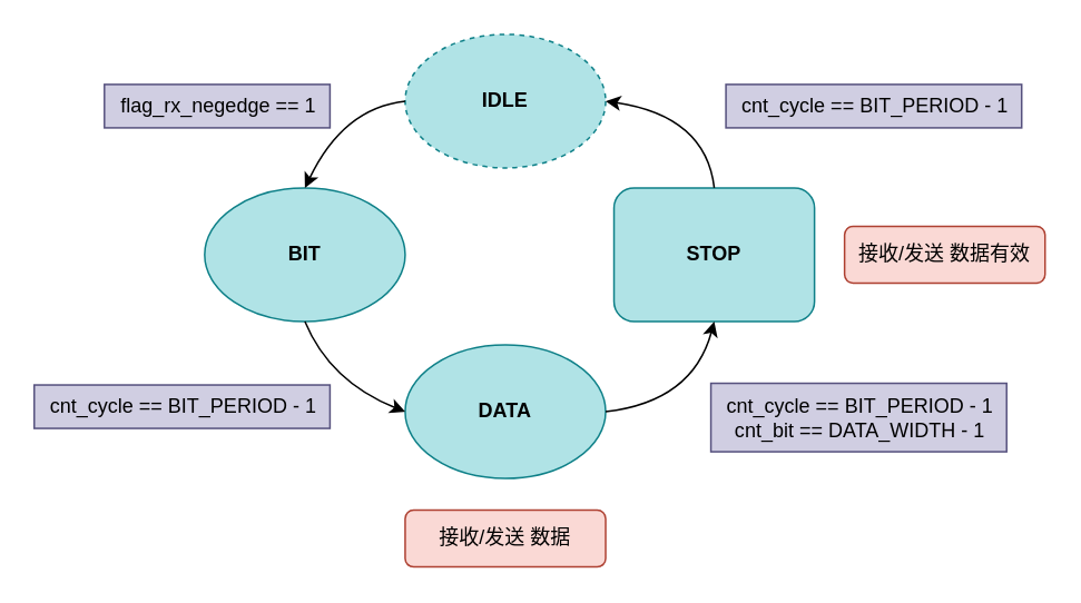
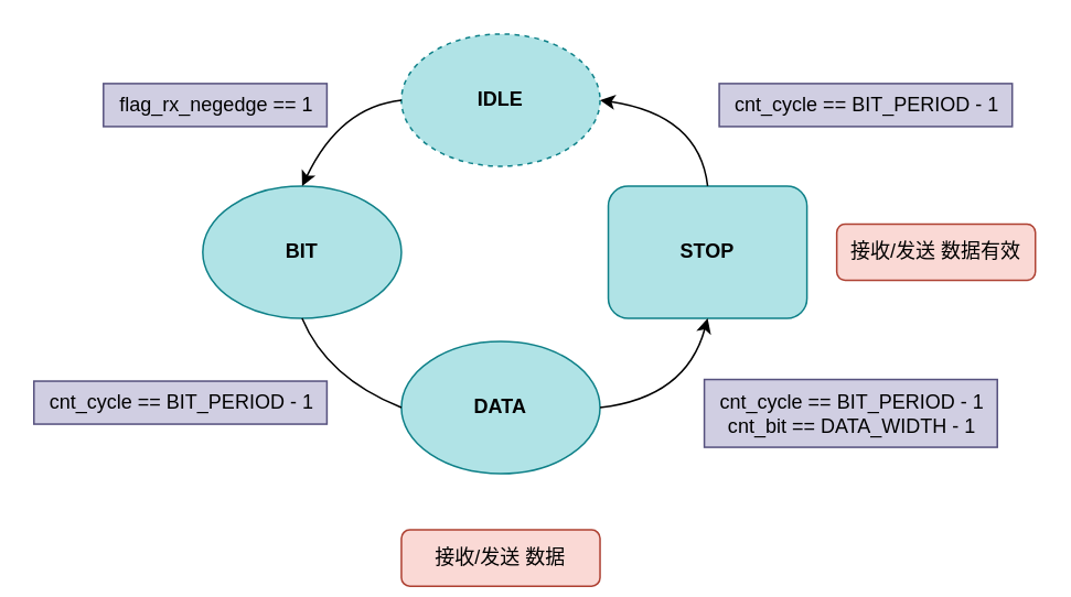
  <mxCell id="0" />
  <mxCell id="1" parent="0" />
  <mxCell id="2" value="&lt;font color=&quot;#000000&quot;&gt;&lt;b&gt;IDLE&lt;/b&gt;&lt;/font&gt;" style="ellipse;whiteSpace=wrap;html=1;fillColor=#b0e3e6;strokeColor=#0e8088;dashed=1;" vertex="1" parent="1"><mxGeometry x="242" y="20" width="120" height="80" as="geometry" /></mxCell>
  <mxCell id="3" value="&lt;font color=&quot;#000000&quot;&gt;&lt;b&gt;BIT&lt;/b&gt;&lt;/font&gt;" style="ellipse;whiteSpace=wrap;html=1;fillColor=#b0e3e6;strokeColor=#0e8088;" vertex="1" parent="1"><mxGeometry x="122" y="112" width="120" height="80" as="geometry" /></mxCell>
  <mxCell id="4" value="&lt;font color=&quot;#000000&quot;&gt;&lt;b&gt;DATA&lt;/b&gt;&lt;/font&gt;" style="ellipse;whiteSpace=wrap;html=1;fillColor=#b0e3e6;strokeColor=#0e8088;" vertex="1" parent="1"><mxGeometry x="242" y="206" width="120" height="80" as="geometry" /></mxCell>
  <mxCell id="5" value="&lt;font color=&quot;#000000&quot;&gt;&lt;b&gt;STOP&lt;/b&gt;&lt;/font&gt;" style="whiteSpace=wrap;html=1;fillColor=#b0e3e6;strokeColor=#0e8088;rounded=1;" vertex="1" parent="1"><mxGeometry x="367" y="112" width="120" height="80" as="geometry" /></mxCell>
  <mxCell id="6" value="" style="curved=1;endArrow=classic;html=1;strokeColor=#000000;exitX=0;exitY=0.5;exitDx=0;exitDy=0;entryX=0.5;entryY=0;entryDx=0;entryDy=0;" edge="1" parent="1" source="2" target="3"><mxGeometry width="50" height="50" relative="1" as="geometry"><mxPoint x="106" y="73" as="sourcePoint" /><mxPoint x="156" y="23" as="targetPoint" /><Array as="points"><mxPoint x="205" y="64" /></Array></mxGeometry></mxCell>
- <mxCell id="7" value="" style="curved=1;endArrow=classic;html=1;strokeColor=#000000;exitX=0.5;exitY=1;exitDx=0;exitDy=0;entryX=0;entryY=0.5;entryDx=0;entryDy=0;" edge="1" parent="1" source="3" target="4"><mxGeometry width="50" height="50" relative="1" as="geometry"><mxPoint x="234" y="212" as="sourcePoint" /><mxPoint x="174" y="264" as="targetPoint" /><Array as="points"><mxPoint x="197" y="228" /></Array></mxGeometry></mxCell>
+ <mxCell id="7" value="" style="curved=1;endArrow=none;html=1;strokeColor=#000000;exitX=0.5;exitY=1;exitDx=0;exitDy=0;entryX=0;entryY=0.5;entryDx=0;entryDy=0;" edge="1" parent="1" source="3" target="4"><mxGeometry width="50" height="50" relative="1" as="geometry"><mxPoint x="234" y="212" as="sourcePoint" /><mxPoint x="174" y="264" as="targetPoint" /><Array as="points"><mxPoint x="197" y="228" /></Array></mxGeometry></mxCell>
  <mxCell id="8" value="" style="curved=1;endArrow=classic;html=1;strokeColor=#000000;exitX=1;exitY=0.5;exitDx=0;exitDy=0;entryX=0.5;entryY=1;entryDx=0;entryDy=0;" edge="1" parent="1" source="4" target="5"><mxGeometry width="50" height="50" relative="1" as="geometry"><mxPoint x="412" y="217" as="sourcePoint" /><mxPoint x="472" y="271" as="targetPoint" /><Array as="points"><mxPoint x="414" y="240" /></Array></mxGeometry></mxCell>
  <mxCell id="9" value="" style="curved=1;endArrow=classic;html=1;strokeColor=#000000;exitX=0.5;exitY=0;exitDx=0;exitDy=0;entryX=1;entryY=0.5;entryDx=0;entryDy=0;" edge="1" parent="1" source="5" target="2"><mxGeometry width="50" height="50" relative="1" as="geometry"><mxPoint x="407" y="33" as="sourcePoint" /><mxPoint x="467" y="87" as="targetPoint" /><Array as="points"><mxPoint x="422" y="69" /></Array></mxGeometry></mxCell>
  <mxCell id="10" value="&lt;font color=&quot;#000000&quot;&gt;flag_rx_negedge == 1&lt;/font&gt;" style="text;html=1;align=center;verticalAlign=middle;resizable=0;points=[];autosize=1;strokeColor=#56517e;fillColor=#d0cee2;" vertex="1" parent="1"><mxGeometry x="62" y="50" width="135" height="26" as="geometry" /></mxCell>
  <mxCell id="11" value="&lt;font color=&quot;#000000&quot;&gt;cnt_cycle == BIT_PERIOD - 1&lt;/font&gt;" style="text;html=1;align=center;verticalAlign=middle;resizable=0;points=[];autosize=1;strokeColor=#56517e;fillColor=#d0cee2;" vertex="1" parent="1"><mxGeometry x="20" y="230" width="177" height="26" as="geometry" /></mxCell>
  <mxCell id="12" value="&lt;font color=&quot;#000000&quot;&gt;cnt_cycle == BIT_PERIOD - 1&lt;br&gt;cnt_bit == DATA_WIDTH - 1&lt;br&gt;&lt;/font&gt;" style="text;html=1;align=center;verticalAlign=middle;resizable=0;points=[];autosize=1;strokeColor=#56517e;fillColor=#d0cee2;" vertex="1" parent="1"><mxGeometry x="425" y="229" width="177" height="41" as="geometry" /></mxCell>
  <mxCell id="13" value="&lt;font color=&quot;#000000&quot;&gt;cnt_cycle == BIT_PERIOD - 1&lt;/font&gt;" style="text;html=1;align=center;verticalAlign=middle;resizable=0;points=[];autosize=1;strokeColor=#56517e;fillColor=#d0cee2;" vertex="1" parent="1"><mxGeometry x="434" y="50" width="177" height="26" as="geometry" /></mxCell>
- <mxCell id="14" value="&lt;font color=&quot;#000000&quot;&gt;接收/发送 数据&lt;/font&gt;" style="rounded=1;whiteSpace=wrap;html=1;fillColor=#fad9d5;strokeColor=#ae4132;" vertex="1" parent="1"><mxGeometry x="242" y="305" width="120" height="34" as="geometry" /></mxCell>
+ <mxCell id="14" value="&lt;font color=&quot;#000000&quot;&gt;接收/发送 数据&lt;/font&gt;" style="rounded=1;whiteSpace=wrap;html=1;fillColor=#fad9d5;strokeColor=#ae4132;" vertex="1" parent="1"><mxGeometry x="242" y="320" width="120" height="34" as="geometry" /></mxCell>
  <mxCell id="15" value="&lt;font color=&quot;#000000&quot;&gt;接收/发送 数据有效&lt;/font&gt;" style="rounded=1;whiteSpace=wrap;html=1;fillColor=#fad9d5;strokeColor=#ae4132;" vertex="1" parent="1"><mxGeometry x="505" y="135" width="120" height="34" as="geometry" /></mxCell>
